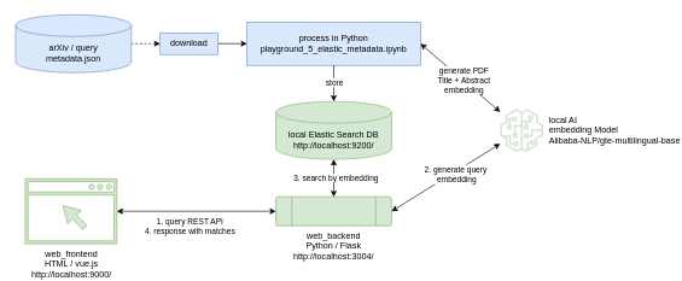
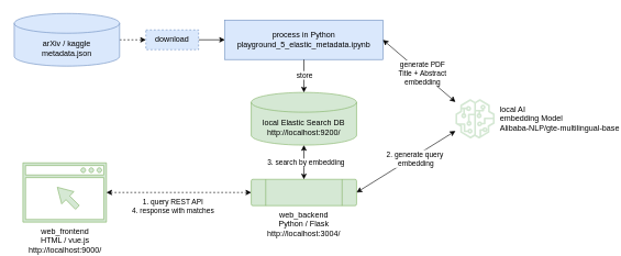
  <mxCell id="0" />
  <mxCell id="1" parent="0" />
  <mxCell id="2" value="" style="edgeStyle=orthogonalEdgeStyle;rounded=0;orthogonalLoop=1;jettySize=auto;html=1;strokeColor=light-dark(#000000,#1A1A1A);dashed=1;" edge="1" parent="1" source="3" target="5"><mxGeometry relative="1" as="geometry" /></mxCell>
- <mxCell id="3" value="arXiv / query&lt;div&gt;metadata.json&lt;/div&gt;" style="shape=cylinder3;whiteSpace=wrap;html=1;boundedLbl=1;backgroundOutline=1;size=15;fillColor=#dae8fc;strokeColor=#6c8ebf;" vertex="1" parent="1"><mxGeometry x="20" y="20" width="160" height="80" as="geometry" /></mxCell>
+ <mxCell id="3" value="arXiv / kaggle&lt;div&gt;metadata.json&lt;/div&gt;" style="shape=cylinder3;whiteSpace=wrap;html=1;boundedLbl=1;backgroundOutline=1;size=15;fillColor=#dae8fc;strokeColor=#6c8ebf;" vertex="1" parent="1"><mxGeometry x="20" y="20" width="160" height="80" as="geometry" /></mxCell>
  <mxCell id="4" value="" style="edgeStyle=orthogonalEdgeStyle;rounded=0;orthogonalLoop=1;jettySize=auto;html=1;strokeColor=light-dark(#000000,#1A1A1A);" edge="1" parent="1" source="5" target="6"><mxGeometry relative="1" as="geometry" /></mxCell>
- <mxCell id="5" value="download" style="whiteSpace=wrap;html=1;fillColor=#dae8fc;strokeColor=#6c8ebf;" vertex="1" parent="1"><mxGeometry x="220" y="45" width="80" height="30" as="geometry" /></mxCell>
+ <mxCell id="5" value="download" style="whiteSpace=wrap;html=1;fillColor=#dae8fc;strokeColor=#6c8ebf;dashed=1;" vertex="1" parent="1"><mxGeometry x="220" y="45" width="80" height="30" as="geometry" /></mxCell>
  <mxCell id="6" value="process in Python&lt;div&gt;playground_5_elastic_metadata.ipynb&lt;/div&gt;" style="whiteSpace=wrap;html=1;fillColor=#dae8fc;strokeColor=#6c8ebf;" vertex="1" parent="1"><mxGeometry x="340" y="30" width="240" height="60" as="geometry" /></mxCell>
  <mxCell id="7" value="local Elastic Search DB&lt;div&gt;http://localhost:9200/&lt;/div&gt;" style="shape=cylinder3;whiteSpace=wrap;html=1;boundedLbl=1;backgroundOutline=1;size=15;fillColor=#d5e8d4;strokeColor=#82b366;" vertex="1" parent="1"><mxGeometry x="380" y="140" width="160" height="80" as="geometry" /></mxCell>
  <mxCell id="8" value="" style="endArrow=classic;html=1;rounded=0;strokeColor=light-dark(#000000,#1A1A1A);" edge="1" parent="1" source="6" target="7"><mxGeometry width="50" height="50" relative="1" as="geometry"><mxPoint x="540" y="210" as="sourcePoint" /><mxPoint x="590" y="160" as="targetPoint" /></mxGeometry></mxCell>
  <mxCell id="9" value="store" style="edgeLabel;html=1;align=center;verticalAlign=middle;resizable=0;points=[];" vertex="1" connectable="0" parent="8"><mxGeometry x="0.029" y="1" relative="1" as="geometry"><mxPoint x="-1" y="-3" as="offset" /></mxGeometry></mxCell>
  <mxCell id="10" value="&lt;div&gt;web_frontend&lt;/div&gt;&lt;div&gt;HTML / vue.js&lt;/div&gt;http://localhost:9000/" style="sketch=0;pointerEvents=1;shadow=0;dashed=0;html=1;strokeColor=#82b366;fillColor=#d5e8d4;aspect=fixed;labelPosition=center;verticalLabelPosition=bottom;verticalAlign=top;align=center;outlineConnect=0;shape=mxgraph.vvd.web_browser;" vertex="1" parent="1"><mxGeometry x="33.23" y="247" width="126.77" height="90" as="geometry" /></mxCell>
  <mxCell id="11" value="web_backend&lt;div&gt;Python / Flask&lt;/div&gt;&lt;div&gt;&lt;span style=&quot;background-color: transparent;&quot;&gt;http://localhost:3004/&lt;/span&gt;&lt;/div&gt;&lt;div&gt;&lt;br&gt;&lt;/div&gt;" style="verticalLabelPosition=bottom;verticalAlign=top;html=1;shape=process;whiteSpace=wrap;rounded=1;size=0.14;arcSize=6;fillColor=#d5e8d4;strokeColor=#82b366;" vertex="1" parent="1"><mxGeometry x="380" y="272" width="160" height="40" as="geometry" /></mxCell>
  <mxCell id="12" value="" style="endArrow=classic;startArrow=classic;html=1;rounded=0;strokeColor=light-dark(#000000,#1A1A1A);" edge="1" parent="1" source="11" target="7"><mxGeometry width="50" height="50" relative="1" as="geometry"><mxPoint x="510" y="297" as="sourcePoint" /><mxPoint x="583" y="297" as="targetPoint" /></mxGeometry></mxCell>
  <mxCell id="13" value="3. search by embedding" style="edgeLabel;html=1;align=center;verticalAlign=middle;resizable=0;points=[];" vertex="1" connectable="0" parent="12"><mxGeometry x="-0.174" y="-2" relative="1" as="geometry"><mxPoint y="-5" as="offset" /></mxGeometry></mxCell>
  <mxCell id="14" value="&lt;div&gt;&lt;font style=&quot;color: light-dark(rgb(0, 0, 0), rgb(255, 255, 255));&quot;&gt;local AI&lt;/font&gt;&lt;/div&gt;&lt;div&gt;&lt;font style=&quot;color: light-dark(rgb(0, 0, 0), rgb(255, 255, 255));&quot;&gt;embedding Model&lt;/font&gt;&lt;/div&gt;&lt;div&gt;&lt;font style=&quot;color: light-dark(rgb(0, 0, 0), rgb(255, 255, 255));&quot;&gt;Alibaba-NLP/gte-multilingual-base&lt;/font&gt;&lt;/div&gt;" style="sketch=0;outlineConnect=0;fillColor=#d5e8d4;strokeColor=#82b366;dashed=0;verticalLabelPosition=middle;verticalAlign=middle;align=left;html=1;fontSize=12;fontStyle=0;aspect=fixed;pointerEvents=1;shape=mxgraph.aws4.sagemaker_model;labelPosition=right;spacing=8;" vertex="1" parent="1"><mxGeometry x="690" y="150" width="60" height="60" as="geometry" /></mxCell>
  <mxCell id="15" value="" style="endArrow=classic;startArrow=classic;html=1;rounded=0;exitX=1;exitY=0.5;exitDx=0;exitDy=0;strokeColor=light-dark(#000000,#1A1A1A);" edge="1" parent="1" source="11" target="14"><mxGeometry width="50" height="50" relative="1" as="geometry"><mxPoint x="420" y="409" as="sourcePoint" /><mxPoint x="468" y="372" as="targetPoint" /></mxGeometry></mxCell>
  <mxCell id="16" value="&lt;span&gt;2. generate query&amp;nbsp;&lt;/span&gt;&lt;div&gt;&lt;span&gt;embedding&lt;/span&gt;&lt;/div&gt;" style="edgeLabel;html=1;align=center;verticalAlign=middle;resizable=0;points=[];" vertex="1" connectable="0" parent="15"><mxGeometry x="-0.536" y="-2" relative="1" as="geometry"><mxPoint x="54" y="-32" as="offset" /></mxGeometry></mxCell>
- <mxCell id="17" value="" style="endArrow=classic;startArrow=classic;html=1;rounded=0;strokeColor=light-dark(#000000,#1A1A1A);" edge="1" parent="1" source="10" target="11"><mxGeometry width="50" height="50" relative="1" as="geometry"><mxPoint x="330" y="447" as="sourcePoint" /><mxPoint x="380" y="397" as="targetPoint" /></mxGeometry></mxCell>
+ <mxCell id="17" value="" style="endArrow=classic;startArrow=classic;html=1;rounded=0;strokeColor=light-dark(#000000,#1A1A1A);dashed=1;" edge="1" parent="1" source="10" target="11"><mxGeometry width="50" height="50" relative="1" as="geometry"><mxPoint x="330" y="447" as="sourcePoint" /><mxPoint x="380" y="397" as="targetPoint" /></mxGeometry></mxCell>
  <mxCell id="18" value="1. query REST API&lt;div&gt;4.&amp;nbsp;&lt;span style=&quot;background-color: light-dark(#ffffff, var(--ge-dark-color, #121212)); color: light-dark(rgb(0, 0, 0), rgb(255, 255, 255));&quot;&gt;response with matches&lt;/span&gt;&lt;/div&gt;" style="edgeLabel;html=1;align=center;verticalAlign=middle;resizable=0;points=[];" vertex="1" connectable="0" parent="17"><mxGeometry x="-0.533" y="-1" relative="1" as="geometry"><mxPoint x="49" y="19" as="offset" /></mxGeometry></mxCell>
  <mxCell id="19" value="" style="endArrow=classic;startArrow=classic;html=1;rounded=0;exitX=1;exitY=0.5;exitDx=0;exitDy=0;strokeColor=light-dark(#000000,#1A1A1A);" edge="1" parent="1" source="6" target="14"><mxGeometry width="50" height="50" relative="1" as="geometry"><mxPoint x="640" y="110" as="sourcePoint" /><mxPoint x="800" y="110" as="targetPoint" /></mxGeometry></mxCell>
  <mxCell id="20" value="&lt;span style=&quot;background-color: light-dark(rgb(255, 255, 255), transparent);&quot;&gt;generate PDF&lt;/span&gt;&lt;div&gt;&lt;span style=&quot;background-color: light-dark(rgb(255, 255, 255), transparent);&quot;&gt;Title + Abstract&lt;br&gt;&lt;/span&gt;&lt;div&gt;&lt;span style=&quot;background-color: light-dark(rgb(255, 255, 255), transparent);&quot;&gt;embedding&lt;/span&gt;&lt;/div&gt;&lt;/div&gt;" style="edgeLabel;html=1;align=center;verticalAlign=middle;resizable=0;points=[];" vertex="1" connectable="0" parent="19"><mxGeometry x="-0.069" y="-1" relative="1" as="geometry"><mxPoint x="9" y="5" as="offset" /></mxGeometry></mxCell>
